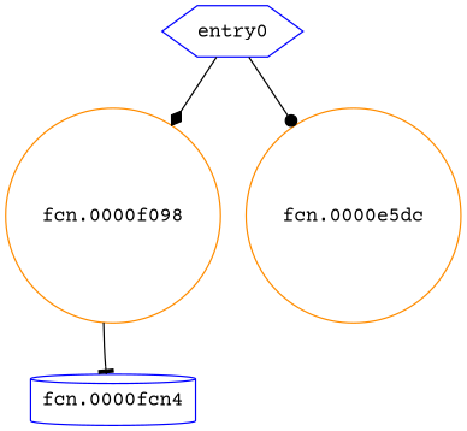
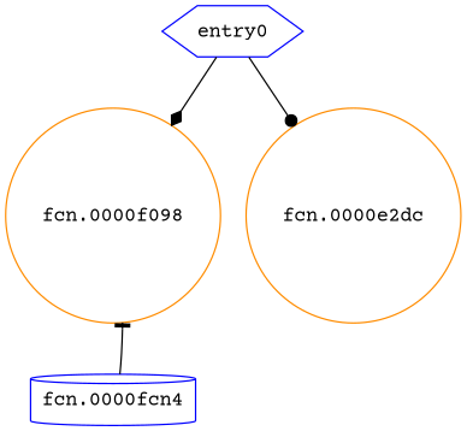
  digraph {
    fontname="Courier Prime"
    node [color=blue fontname="Courier Prime" shape=circle]
    edge [fontname="Courier Prime"]
    n1 [label=entry0 shape=hexagon]
    n2 [color=darkorange label="fcn.0000f098"]
-   n3 [color=darkorange label="fcn.0000e5dc"]
+   n3 [color=darkorange label="fcn.0000e2dc"]
    n4 [label="fcn.0000fcn4" shape=cylinder]
    n1 -> n2 [arrowhead=diamond]
    n1 -> n3 [arrowhead=dot]
-   n2 -> n4 [arrowhead=tee]
+   n4 -> n2 [arrowhead=tee]
  }
